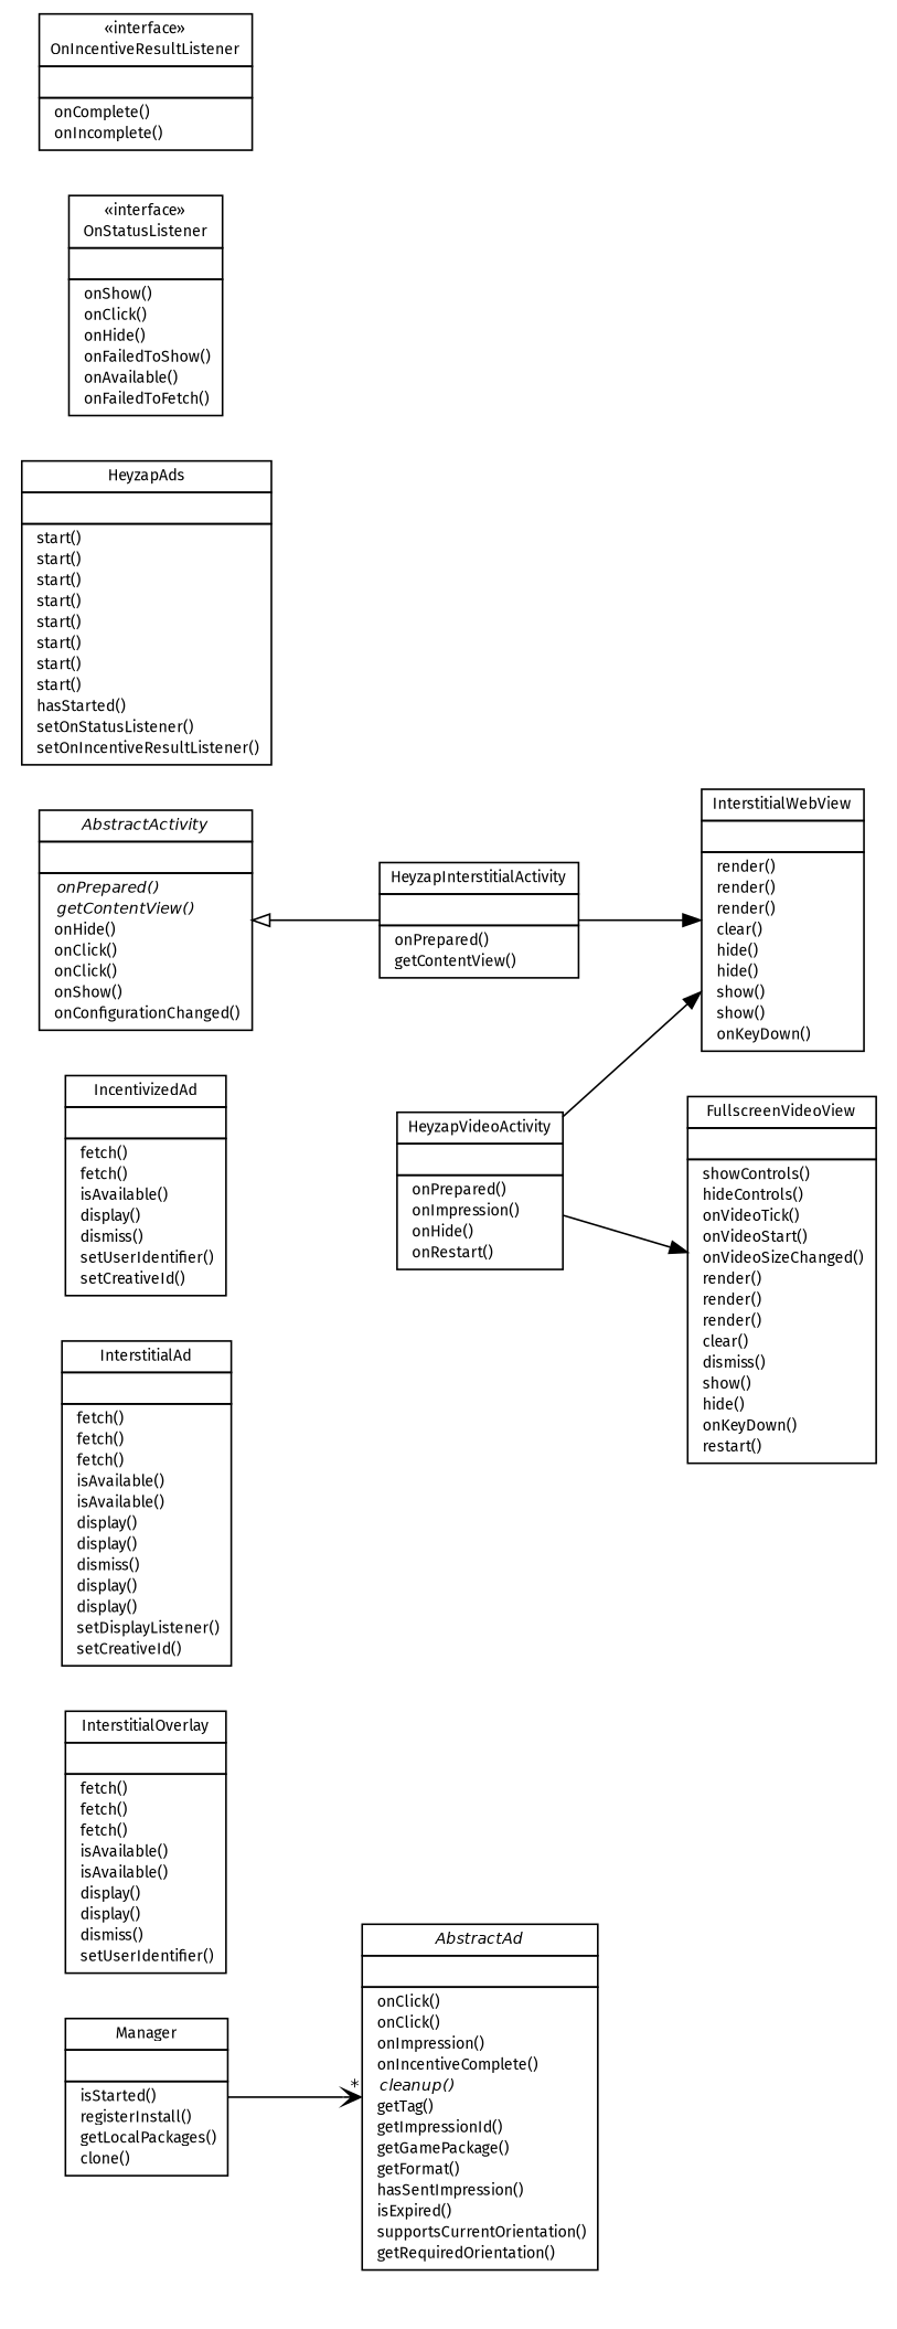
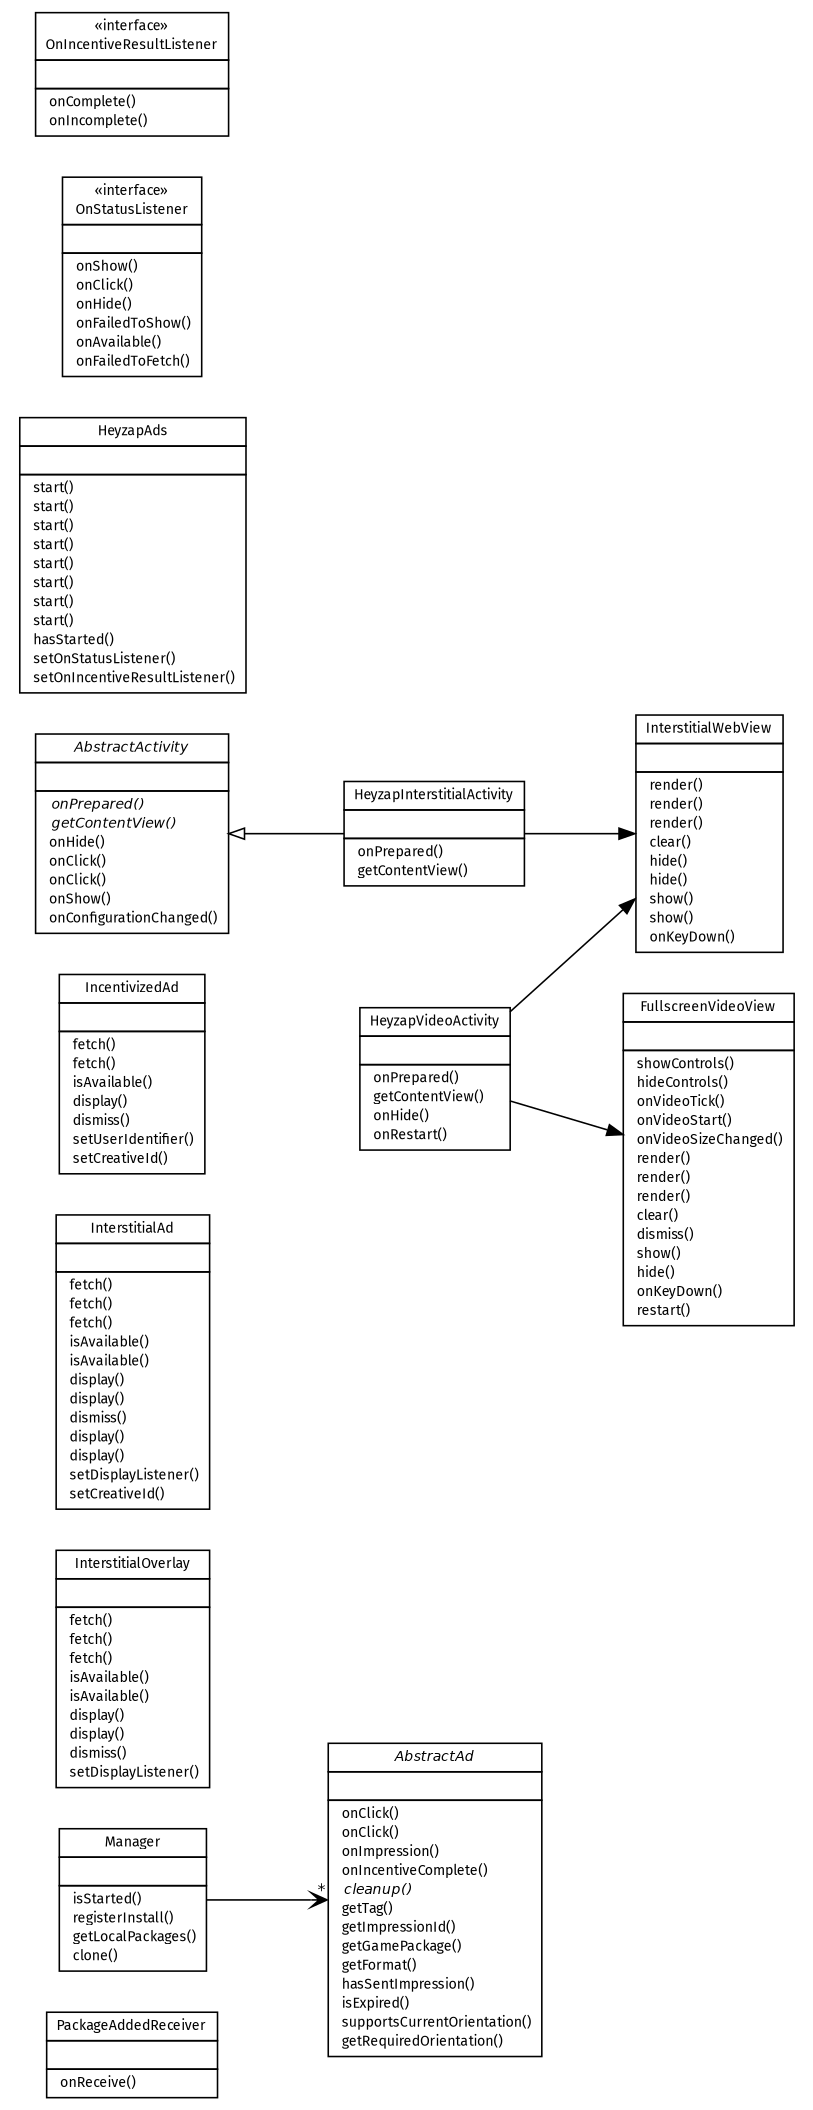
  digraph {
    fontname="Fira Sans"
    nodesep=0.25
    rankdir=LR
    ranksep=0.5
    node [fontcolor=black fontname="Fira Sans" fontsize=9.0 shape=plaintext]
    edge [arrowhead=normal color=black fontcolor=black fontname="Fira Sans" fontsize=10.0 headport=p labelfontname=Helvetica labelfontsize=10 tailport=p]
+   n1 [label=<<table title="com.heyzap.sdk.ads.PackageAddedReceiver" border="0" cellborder="1" cellspacing="0" cellpadding="2" port="p" href="./PackageAddedReceiver.html"> 		<tr><td><table border="0" cellspacing="0" cellpadding="1"> <tr><td align="center" balign="center"> PackageAddedReceiver </td></tr> 		</table></td></tr> 		<tr><td><table border="0" cellspacing="0" cellpadding="1"> <tr><td align="left" balign="left">  </td></tr> 		</table></td></tr> 		<tr><td><table border="0" cellspacing="0" cellpadding="1"> <tr><td align="left" balign="left">  onReceive() </td></tr> 		</table></td></tr> 		</table>>]
    n2 [label=<<table title="com.heyzap.sdk.ads.Manager" border="0" cellborder="1" cellspacing="0" cellpadding="2" port="p" href="./Manager.html"> 		<tr><td><table border="0" cellspacing="0" cellpadding="1"> <tr><td align="center" balign="center"> Manager </td></tr> 		</table></td></tr> 		<tr><td><table border="0" cellspacing="0" cellpadding="1"> <tr><td align="left" balign="left">  </td></tr> 		</table></td></tr> 		<tr><td><table border="0" cellspacing="0" cellpadding="1"> <tr><td align="left" balign="left">  isStarted() </td></tr> <tr><td align="left" balign="left">  registerInstall() </td></tr> <tr><td align="left" balign="left">  getLocalPackages() </td></tr> <tr><td align="left" balign="left">  clone() </td></tr> 		</table></td></tr> 		</table>>]
    n3 [label=<<table title="com.heyzap.sdk.ads.AbstractAd" border="0" cellborder="1" cellspacing="0" cellpadding="2" port="p" href="http://java.sun.com/j2se/1.4.2/docs/api/com/heyzap/sdk/ads/AbstractAd.html"> 		<tr><td><table border="0" cellspacing="0" cellpadding="1"> <tr><td align="center" balign="center"><font face="Helvetica-Oblique"> AbstractAd </font></td></tr> 		</table></td></tr> 		<tr><td><table border="0" cellspacing="0" cellpadding="1"> <tr><td align="left" balign="left">  </td></tr> 		</table></td></tr> 		<tr><td><table border="0" cellspacing="0" cellpadding="1"> <tr><td align="left" balign="left">  onClick() </td></tr> <tr><td align="left" balign="left">  onClick() </td></tr> <tr><td align="left" balign="left">  onImpression() </td></tr> <tr><td align="left" balign="left">  onIncentiveComplete() </td></tr> <tr><td align="left" balign="left"><font face="Helvetica-Oblique" point-size="9.0">  cleanup() </font></td></tr> <tr><td align="left" balign="left">  getTag() </td></tr> <tr><td align="left" balign="left">  getImpressionId() </td></tr> <tr><td align="left" balign="left">  getGamePackage() </td></tr> <tr><td align="left" balign="left">  getFormat() </td></tr> <tr><td align="left" balign="left">  hasSentImpression() </td></tr> <tr><td align="left" balign="left">  isExpired() </td></tr> <tr><td align="left" balign="left">  supportsCurrentOrientation() </td></tr> <tr><td align="left" balign="left">  getRequiredOrientation() </td></tr> 		</table></td></tr> 		</table>>]
-   n4 [label=<<table title="com.heyzap.sdk.ads.InterstitialOverlay" border="0" cellborder="1" cellspacing="0" cellpadding="2" port="p" href="./InterstitialOverlay.html"> 		<tr><td><table border="0" cellspacing="0" cellpadding="1"> <tr><td align="center" balign="center"> InterstitialOverlay </td></tr> 		</table></td></tr> 		<tr><td><table border="0" cellspacing="0" cellpadding="1"> <tr><td align="left" balign="left">  </td></tr> 		</table></td></tr> 		<tr><td><table border="0" cellspacing="0" cellpadding="1"> <tr><td align="left" balign="left">  fetch() </td></tr> <tr><td align="left" balign="left">  fetch() </td></tr> <tr><td align="left" balign="left">  fetch() </td></tr> <tr><td align="left" balign="left">  isAvailable() </td></tr> <tr><td align="left" balign="left">  isAvailable() </td></tr> <tr><td align="left" balign="left">  display() </td></tr> <tr><td align="left" balign="left">  display() </td></tr> <tr><td align="left" balign="left">  dismiss() </td></tr> <tr><td align="left" balign="left">  setUserIdentifier() </td></tr> 		</table></td></tr> 		</table>>]
+   n4 [label=<<table title="com.heyzap.sdk.ads.InterstitialOverlay" border="0" cellborder="1" cellspacing="0" cellpadding="2" port="p" href="./InterstitialOverlay.html"> 		<tr><td><table border="0" cellspacing="0" cellpadding="1"> <tr><td align="center" balign="center"> InterstitialOverlay </td></tr> 		</table></td></tr> 		<tr><td><table border="0" cellspacing="0" cellpadding="1"> <tr><td align="left" balign="left">  </td></tr> 		</table></td></tr> 		<tr><td><table border="0" cellspacing="0" cellpadding="1"> <tr><td align="left" balign="left">  fetch() </td></tr> <tr><td align="left" balign="left">  fetch() </td></tr> <tr><td align="left" balign="left">  fetch() </td></tr> <tr><td align="left" balign="left">  isAvailable() </td></tr> <tr><td align="left" balign="left">  isAvailable() </td></tr> <tr><td align="left" balign="left">  display() </td></tr> <tr><td align="left" balign="left">  display() </td></tr> <tr><td align="left" balign="left">  dismiss() </td></tr> <tr><td align="left" balign="left">  setDisplayListener() </td></tr> 		</table></td></tr> 		</table>>]
    n5 [label=<<table title="com.heyzap.sdk.ads.InterstitialAd" border="0" cellborder="1" cellspacing="0" cellpadding="2" port="p" href="./InterstitialAd.html"> 		<tr><td><table border="0" cellspacing="0" cellpadding="1"> <tr><td align="center" balign="center"> InterstitialAd </td></tr> 		</table></td></tr> 		<tr><td><table border="0" cellspacing="0" cellpadding="1"> <tr><td align="left" balign="left">  </td></tr> 		</table></td></tr> 		<tr><td><table border="0" cellspacing="0" cellpadding="1"> <tr><td align="left" balign="left">  fetch() </td></tr> <tr><td align="left" balign="left">  fetch() </td></tr> <tr><td align="left" balign="left">  fetch() </td></tr> <tr><td align="left" balign="left">  isAvailable() </td></tr> <tr><td align="left" balign="left">  isAvailable() </td></tr> <tr><td align="left" balign="left">  display() </td></tr> <tr><td align="left" balign="left">  display() </td></tr> <tr><td align="left" balign="left">  dismiss() </td></tr> <tr><td align="left" balign="left">  display() </td></tr> <tr><td align="left" balign="left">  display() </td></tr> <tr><td align="left" balign="left">  setDisplayListener() </td></tr> <tr><td align="left" balign="left">  setCreativeId() </td></tr> 		</table></td></tr> 		</table>>]
    n6 [label=<<table title="com.heyzap.sdk.ads.IncentivizedAd" border="0" cellborder="1" cellspacing="0" cellpadding="2" port="p" href="./IncentivizedAd.html"> 		<tr><td><table border="0" cellspacing="0" cellpadding="1"> <tr><td align="center" balign="center"> IncentivizedAd </td></tr> 		</table></td></tr> 		<tr><td><table border="0" cellspacing="0" cellpadding="1"> <tr><td align="left" balign="left">  </td></tr> 		</table></td></tr> 		<tr><td><table border="0" cellspacing="0" cellpadding="1"> <tr><td align="left" balign="left">  fetch() </td></tr> <tr><td align="left" balign="left">  fetch() </td></tr> <tr><td align="left" balign="left">  isAvailable() </td></tr> <tr><td align="left" balign="left">  display() </td></tr> <tr><td align="left" balign="left">  dismiss() </td></tr> <tr><td align="left" balign="left">  setUserIdentifier() </td></tr> <tr><td align="left" balign="left">  setCreativeId() </td></tr> 		</table></td></tr> 		</table>>]
-   n7 [label=<<table title="com.heyzap.sdk.ads.HeyzapVideoActivity" border="0" cellborder="1" cellspacing="0" cellpadding="2" port="p" href="./HeyzapVideoActivity.html"> 		<tr><td><table border="0" cellspacing="0" cellpadding="1"> <tr><td align="center" balign="center"> HeyzapVideoActivity </td></tr> 		</table></td></tr> 		<tr><td><table border="0" cellspacing="0" cellpadding="1"> <tr><td align="left" balign="left">  </td></tr> 		</table></td></tr> 		<tr><td><table border="0" cellspacing="0" cellpadding="1"> <tr><td align="left" balign="left">  onPrepared() </td></tr> <tr><td align="left" balign="left">  onImpression() </td></tr> <tr><td align="left" balign="left">  onHide() </td></tr> <tr><td align="left" balign="left">  onRestart() </td></tr> 		</table></td></tr> 		</table>>]
+   n7 [label=<<table title="com.heyzap.sdk.ads.HeyzapVideoActivity" border="0" cellborder="1" cellspacing="0" cellpadding="2" port="p" href="./HeyzapVideoActivity.html"> 		<tr><td><table border="0" cellspacing="0" cellpadding="1"> <tr><td align="center" balign="center"> HeyzapVideoActivity </td></tr> 		</table></td></tr> 		<tr><td><table border="0" cellspacing="0" cellpadding="1"> <tr><td align="left" balign="left">  </td></tr> 		</table></td></tr> 		<tr><td><table border="0" cellspacing="0" cellpadding="1"> <tr><td align="left" balign="left">  onPrepared() </td></tr> <tr><td align="left" balign="left">  getContentView() </td></tr> <tr><td align="left" balign="left">  onHide() </td></tr> <tr><td align="left" balign="left">  onRestart() </td></tr> 		</table></td></tr> 		</table>>]
    n8 [label=<<table title="com.heyzap.sdk.ads.InterstitialWebView" border="0" cellborder="1" cellspacing="0" cellpadding="2" port="p" href="http://java.sun.com/j2se/1.4.2/docs/api/com/heyzap/sdk/ads/InterstitialWebView.html"> 		<tr><td><table border="0" cellspacing="0" cellpadding="1"> <tr><td align="center" balign="center"> InterstitialWebView </td></tr> 		</table></td></tr> 		<tr><td><table border="0" cellspacing="0" cellpadding="1"> <tr><td align="left" balign="left">  </td></tr> 		</table></td></tr> 		<tr><td><table border="0" cellspacing="0" cellpadding="1"> <tr><td align="left" balign="left">  render() </td></tr> <tr><td align="left" balign="left">  render() </td></tr> <tr><td align="left" balign="left">  render() </td></tr> <tr><td align="left" balign="left">  clear() </td></tr> <tr><td align="left" balign="left">  hide() </td></tr> <tr><td align="left" balign="left">  hide() </td></tr> <tr><td align="left" balign="left">  show() </td></tr> <tr><td align="left" balign="left">  show() </td></tr> <tr><td align="left" balign="left">  onKeyDown() </td></tr> 		</table></td></tr> 		</table>>]
    n9 [label=<<table title="com.heyzap.sdk.ads.FullscreenVideoView" border="0" cellborder="1" cellspacing="0" cellpadding="2" port="p" href="http://java.sun.com/j2se/1.4.2/docs/api/com/heyzap/sdk/ads/FullscreenVideoView.html"> 		<tr><td><table border="0" cellspacing="0" cellpadding="1"> <tr><td align="center" balign="center"> FullscreenVideoView </td></tr> 		</table></td></tr> 		<tr><td><table border="0" cellspacing="0" cellpadding="1"> <tr><td align="left" balign="left">  </td></tr> 		</table></td></tr> 		<tr><td><table border="0" cellspacing="0" cellpadding="1"> <tr><td align="left" balign="left">  showControls() </td></tr> <tr><td align="left" balign="left">  hideControls() </td></tr> <tr><td align="left" balign="left">  onVideoTick() </td></tr> <tr><td align="left" balign="left">  onVideoStart() </td></tr> <tr><td align="left" balign="left">  onVideoSizeChanged() </td></tr> <tr><td align="left" balign="left">  render() </td></tr> <tr><td align="left" balign="left">  render() </td></tr> <tr><td align="left" balign="left">  render() </td></tr> <tr><td align="left" balign="left">  clear() </td></tr> <tr><td align="left" balign="left">  dismiss() </td></tr> <tr><td align="left" balign="left">  show() </td></tr> <tr><td align="left" balign="left">  hide() </td></tr> <tr><td align="left" balign="left">  onKeyDown() </td></tr> <tr><td align="left" balign="left">  restart() </td></tr> 		</table></td></tr> 		</table>>]
    n10 [label=<<table title="com.heyzap.sdk.ads.HeyzapInterstitialActivity" border="0" cellborder="1" cellspacing="0" cellpadding="2" port="p" href="./HeyzapInterstitialActivity.html"> 		<tr><td><table border="0" cellspacing="0" cellpadding="1"> <tr><td align="center" balign="center"> HeyzapInterstitialActivity </td></tr> 		</table></td></tr> 		<tr><td><table border="0" cellspacing="0" cellpadding="1"> <tr><td align="left" balign="left">  </td></tr> 		</table></td></tr> 		<tr><td><table border="0" cellspacing="0" cellpadding="1"> <tr><td align="left" balign="left">  onPrepared() </td></tr> <tr><td align="left" balign="left">  getContentView() </td></tr> 		</table></td></tr> 		</table>>]
    n11 [label=<<table title="com.heyzap.sdk.ads.HeyzapAds" border="0" cellborder="1" cellspacing="0" cellpadding="2" port="p" href="./HeyzapAds.html"> 		<tr><td><table border="0" cellspacing="0" cellpadding="1"> <tr><td align="center" balign="center"> HeyzapAds </td></tr> 		</table></td></tr> 		<tr><td><table border="0" cellspacing="0" cellpadding="1"> <tr><td align="left" balign="left">  </td></tr> 		</table></td></tr> 		<tr><td><table border="0" cellspacing="0" cellpadding="1"> <tr><td align="left" balign="left">  start() </td></tr> <tr><td align="left" balign="left">  start() </td></tr> <tr><td align="left" balign="left">  start() </td></tr> <tr><td align="left" balign="left">  start() </td></tr> <tr><td align="left" balign="left">  start() </td></tr> <tr><td align="left" balign="left">  start() </td></tr> <tr><td align="left" balign="left">  start() </td></tr> <tr><td align="left" balign="left">  start() </td></tr> <tr><td align="left" balign="left">  hasStarted() </td></tr> <tr><td align="left" balign="left">  setOnStatusListener() </td></tr> <tr><td align="left" balign="left">  setOnIncentiveResultListener() </td></tr> 		</table></td></tr> 		</table>>]
    n12 [label=<<table title="com.heyzap.sdk.ads.HeyzapAds.OnStatusListener" border="0" cellborder="1" cellspacing="0" cellpadding="2" port="p" href="./HeyzapAds.OnStatusListener.html"> 		<tr><td><table border="0" cellspacing="0" cellpadding="1"> <tr><td align="center" balign="center"> &#171;interface&#187; </td></tr> <tr><td align="center" balign="center"> OnStatusListener </td></tr> 		</table></td></tr> 		<tr><td><table border="0" cellspacing="0" cellpadding="1"> <tr><td align="left" balign="left">  </td></tr> 		</table></td></tr> 		<tr><td><table border="0" cellspacing="0" cellpadding="1"> <tr><td align="left" balign="left">  onShow() </td></tr> <tr><td align="left" balign="left">  onClick() </td></tr> <tr><td align="left" balign="left">  onHide() </td></tr> <tr><td align="left" balign="left">  onFailedToShow() </td></tr> <tr><td align="left" balign="left">  onAvailable() </td></tr> <tr><td align="left" balign="left">  onFailedToFetch() </td></tr> 		</table></td></tr> 		</table>>]
    n13 [label=<<table title="com.heyzap.sdk.ads.HeyzapAds.OnIncentiveResultListener" border="0" cellborder="1" cellspacing="0" cellpadding="2" port="p" href="./HeyzapAds.OnIncentiveResultListener.html"> 		<tr><td><table border="0" cellspacing="0" cellpadding="1"> <tr><td align="center" balign="center"> &#171;interface&#187; </td></tr> <tr><td align="center" balign="center"> OnIncentiveResultListener </td></tr> 		</table></td></tr> 		<tr><td><table border="0" cellspacing="0" cellpadding="1"> <tr><td align="left" balign="left">  </td></tr> 		</table></td></tr> 		<tr><td><table border="0" cellspacing="0" cellpadding="1"> <tr><td align="left" balign="left">  onComplete() </td></tr> <tr><td align="left" balign="left">  onIncomplete() </td></tr> 		</table></td></tr> 		</table>>]
    n14 [label=<<table title="com.heyzap.sdk.ads.AbstractActivity" border="0" cellborder="1" cellspacing="0" cellpadding="2" port="p" href="http://java.sun.com/j2se/1.4.2/docs/api/com/heyzap/sdk/ads/AbstractActivity.html"> 		<tr><td><table border="0" cellspacing="0" cellpadding="1"> <tr><td align="center" balign="center"><font face="Helvetica-Oblique"> AbstractActivity </font></td></tr> 		</table></td></tr> 		<tr><td><table border="0" cellspacing="0" cellpadding="1"> <tr><td align="left" balign="left">  </td></tr> 		</table></td></tr> 		<tr><td><table border="0" cellspacing="0" cellpadding="1"> <tr><td align="left" balign="left"><font face="Helvetica-Oblique" point-size="9.0">  onPrepared() </font></td></tr> <tr><td align="left" balign="left"><font face="Helvetica-Oblique" point-size="9.0">  getContentView() </font></td></tr> <tr><td align="left" balign="left">  onHide() </td></tr> <tr><td align="left" balign="left">  onClick() </td></tr> <tr><td align="left" balign="left">  onClick() </td></tr> <tr><td align="left" balign="left">  onShow() </td></tr> <tr><td align="left" balign="left">  onConfigurationChanged() </td></tr> 		</table></td></tr> 		</table>>]
    n2 -> n3 [arrowhead=open headlabel="*"]
    n7 -> n8
    n7 -> n9
    n10 -> n8
    n14 -> n10 [arrowtail=empty dir=back fontsize=10 arrowhead="" color="" fontcolor=""]
  }
